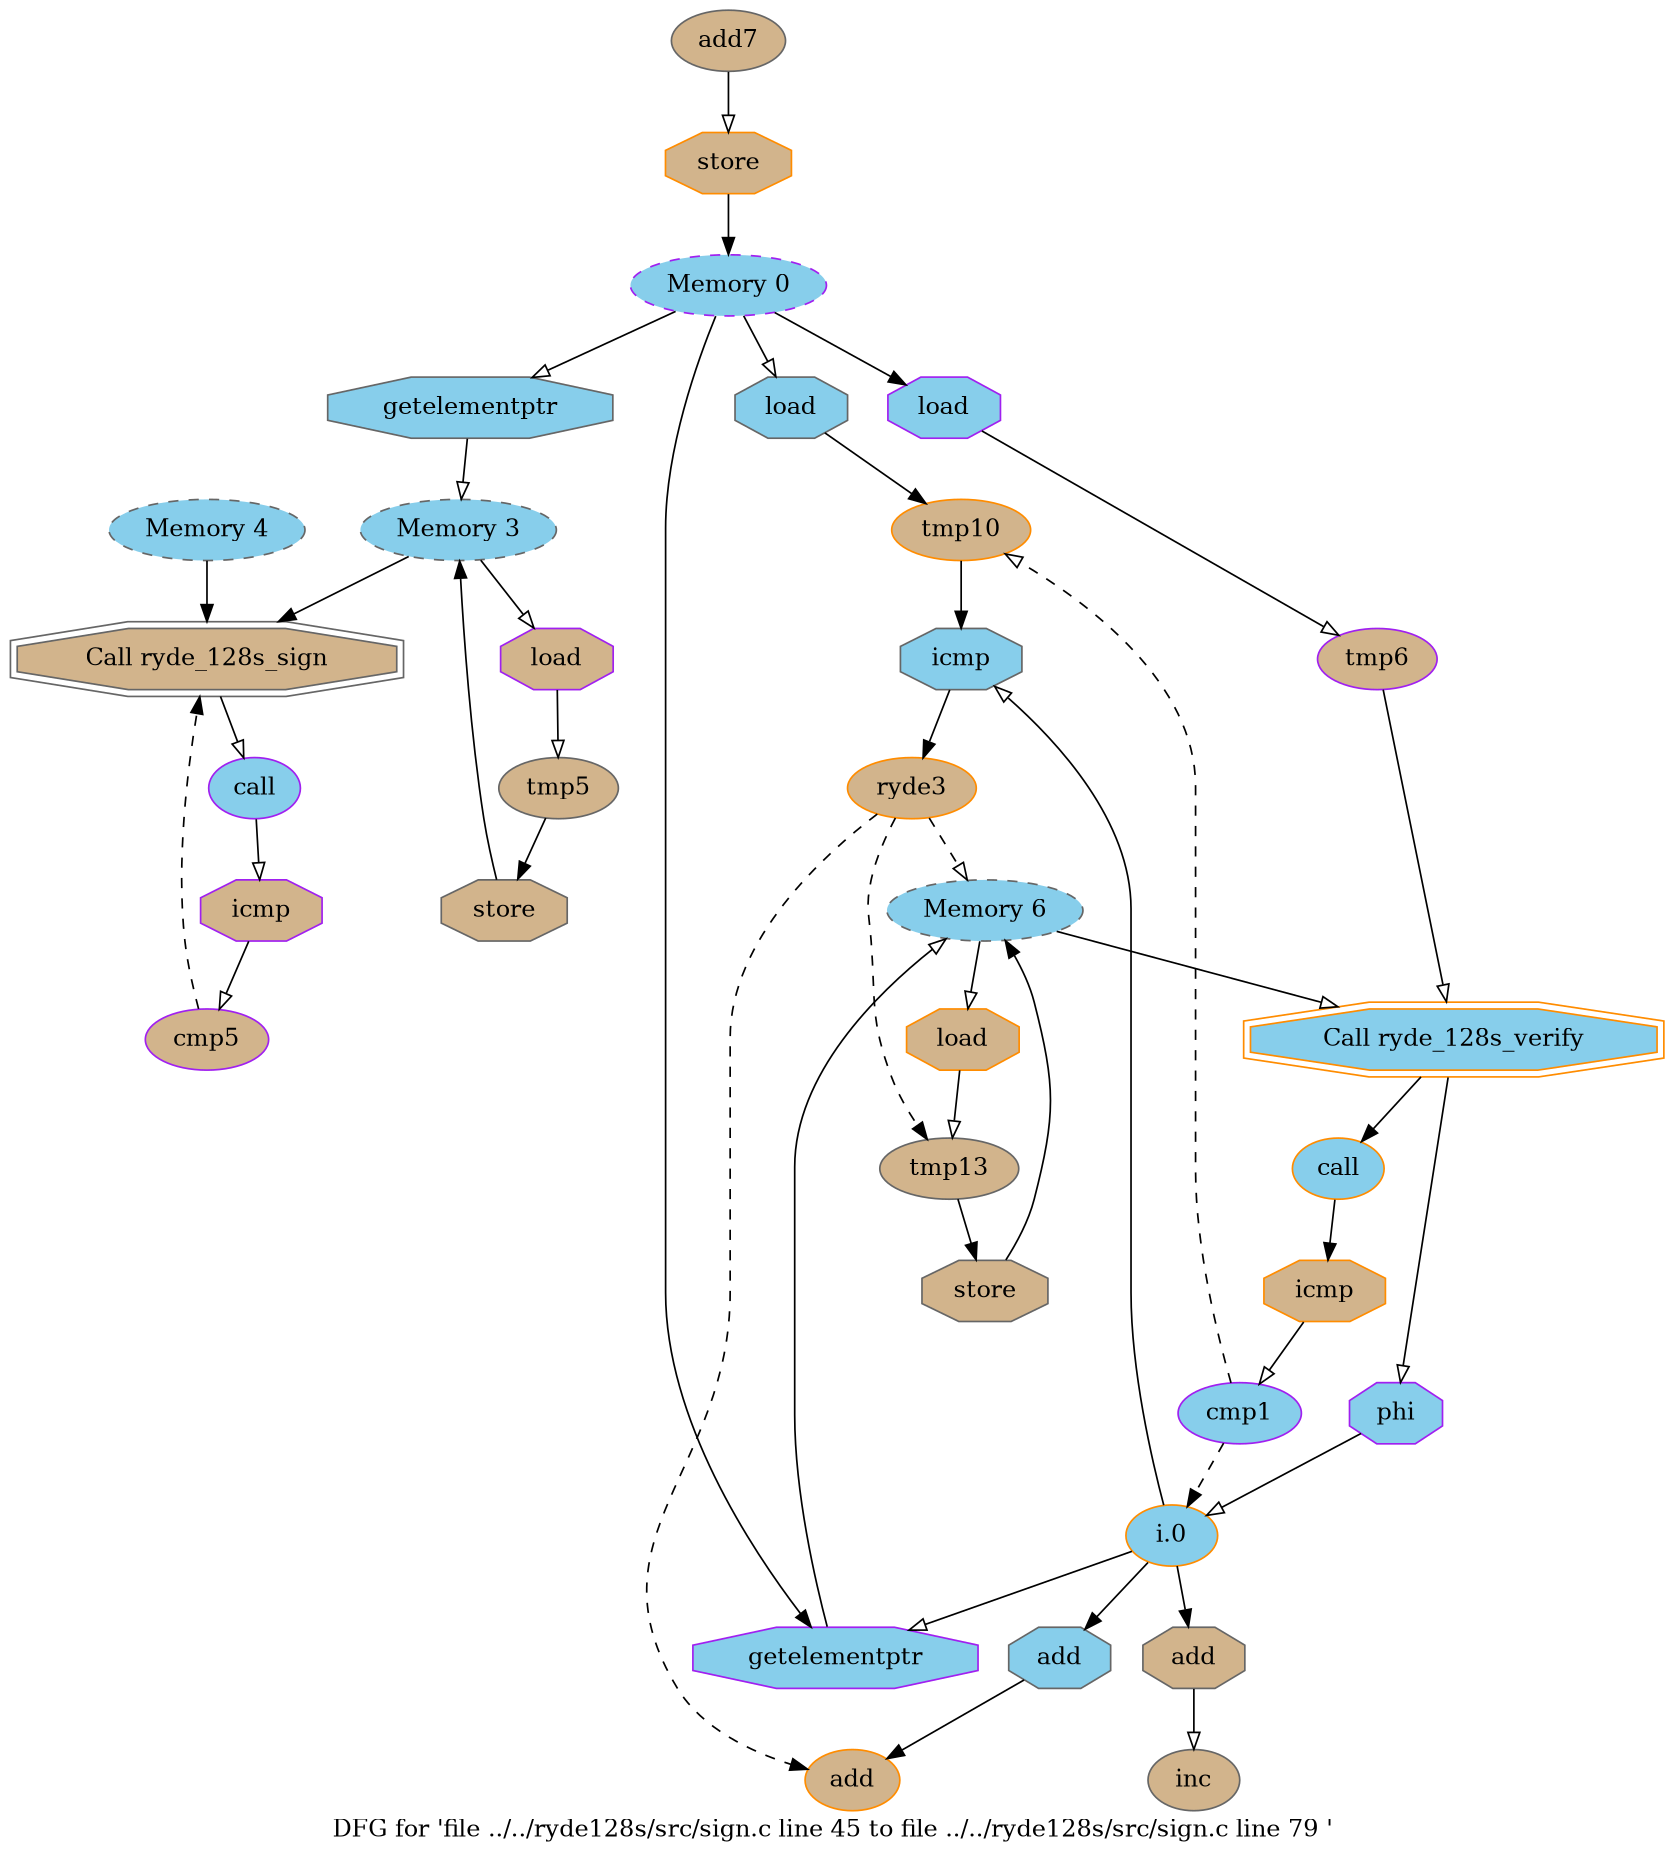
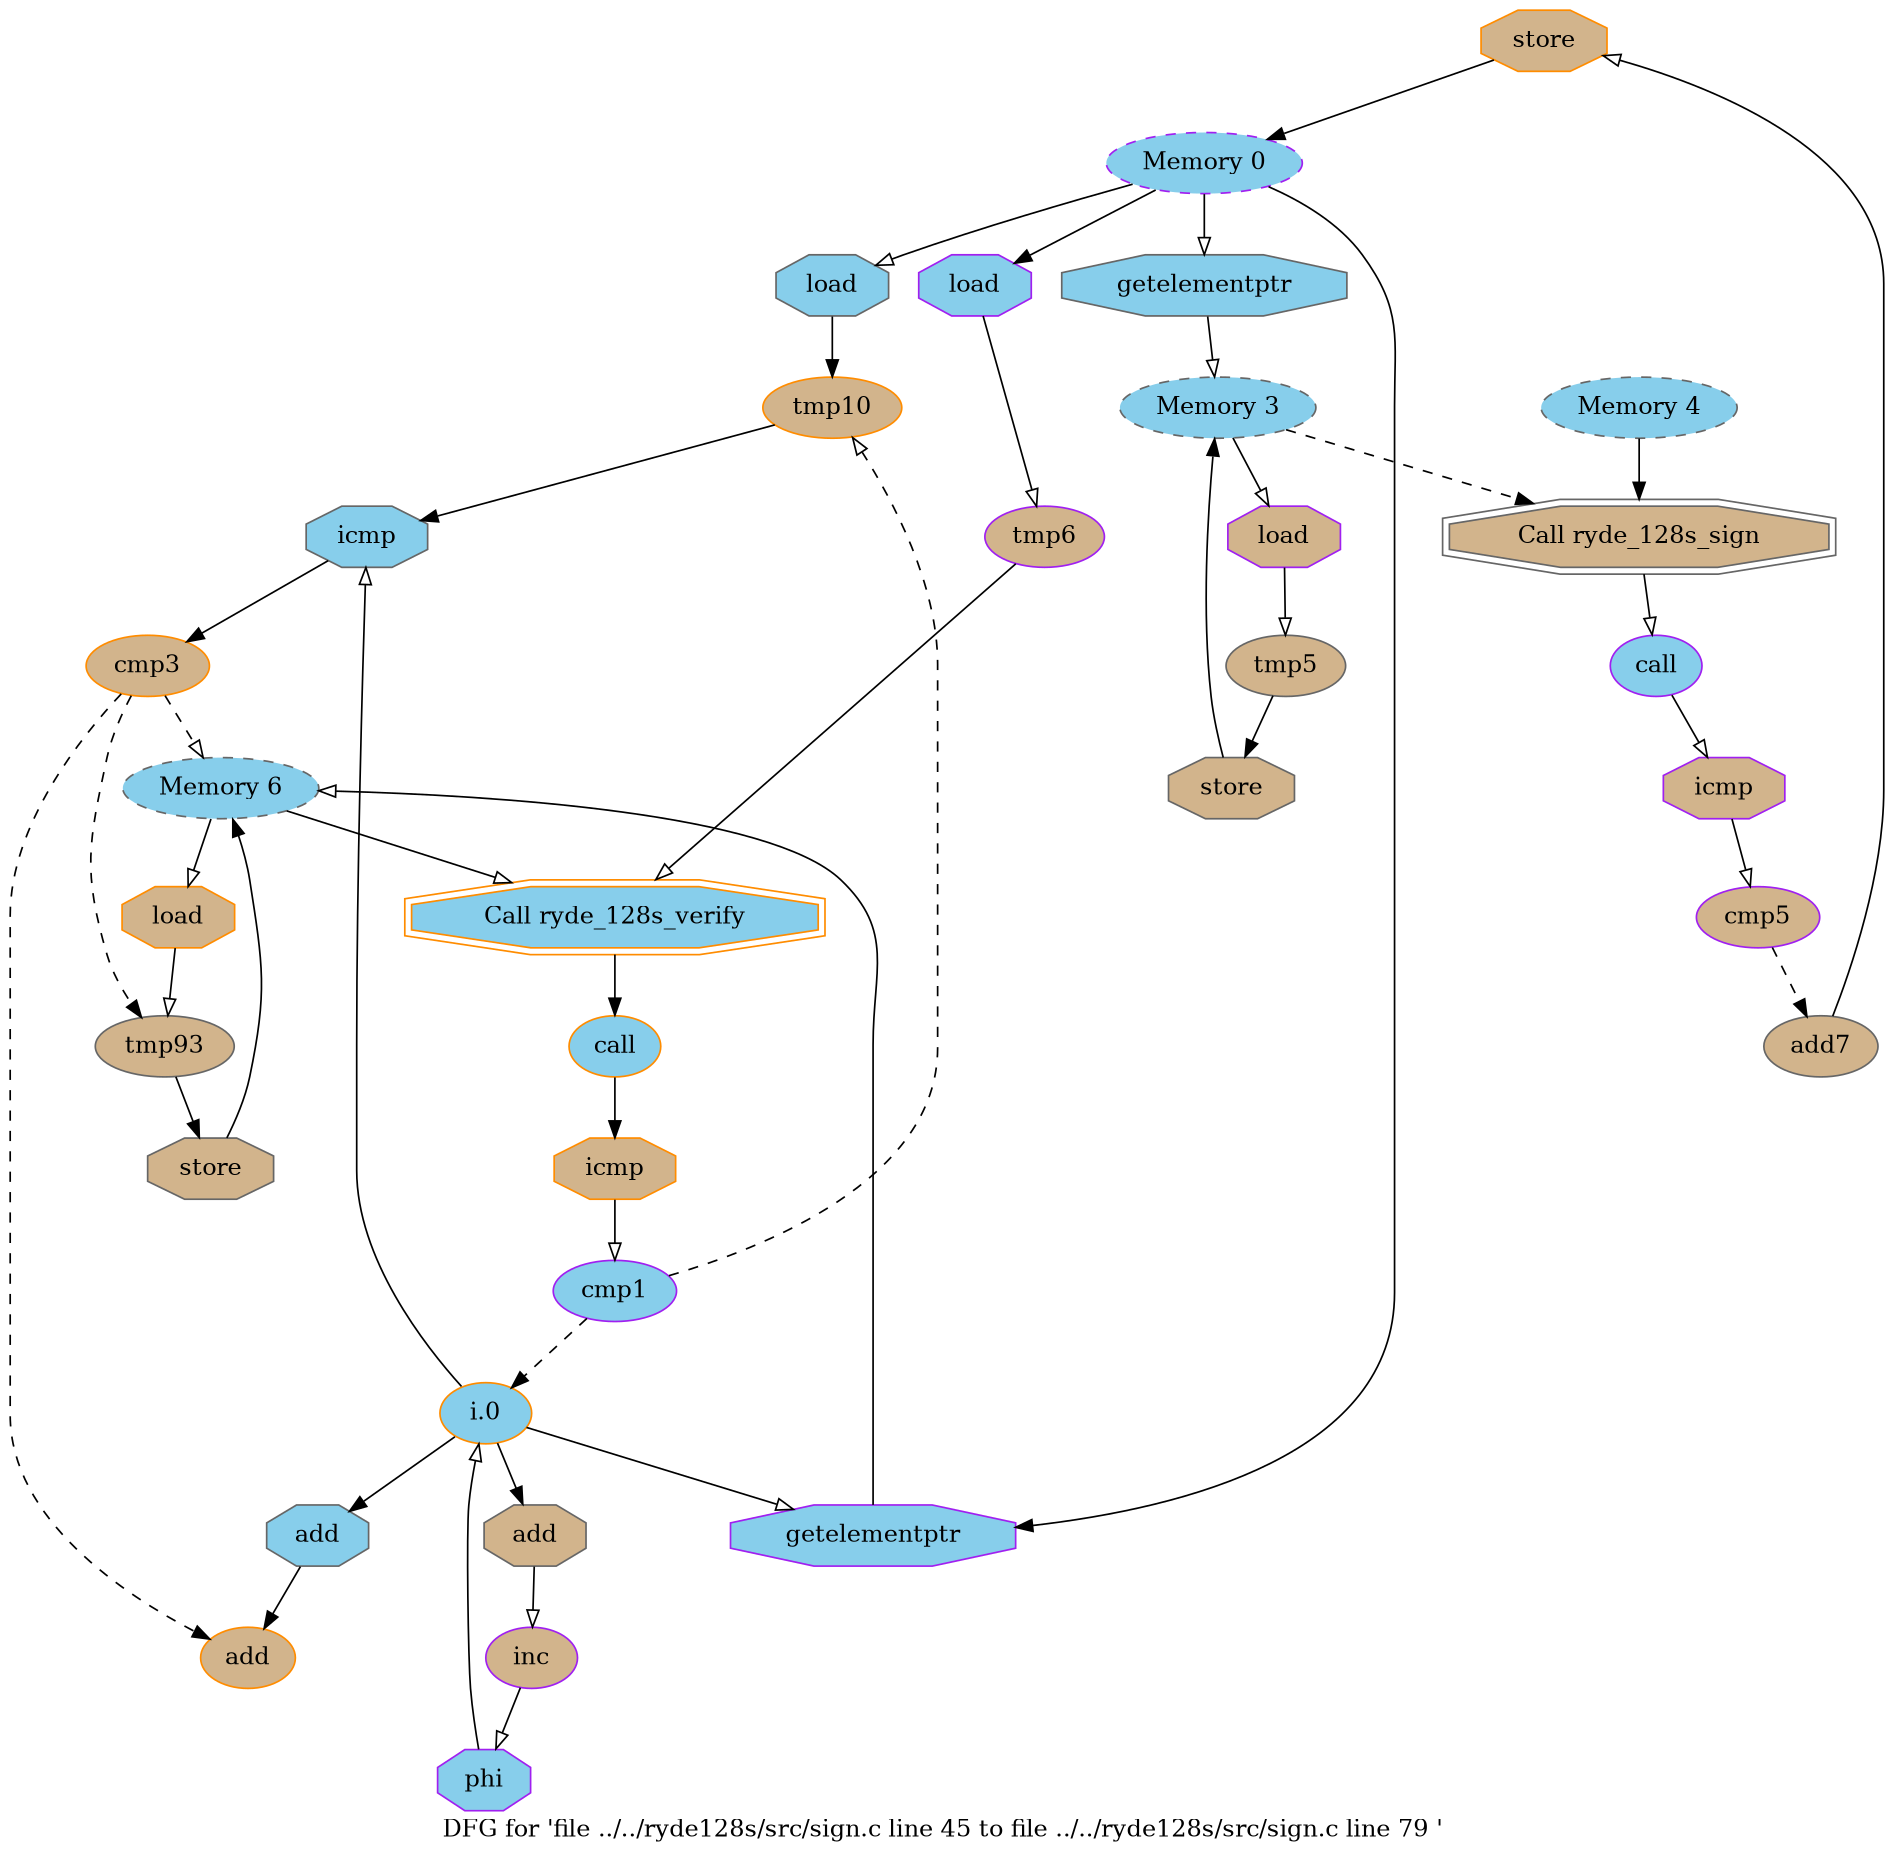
  digraph {
    label="DFG for 'file ../../ryde128s/src/sign.c line 45 to file ../../ryde128s/src/sign.c line 79 ' "
    node [color=gray40 fillcolor=tan shape=ellipse style="solid,filled"]
    edge [arrowhead=onormal]
    n1 [color=darkorange label=store shape=octagon]
    n2 [color=purple fillcolor=skyblue label="Memory 0" style="dashed,filled"]
    n3 [fillcolor=skyblue label=getelementptr shape=octagon]
    n4 [fillcolor=skyblue label=load shape=octagon]
    n5 [color=purple fillcolor=skyblue label=getelementptr shape=octagon]
    n6 [color=purple fillcolor=skyblue label=load shape=octagon]
    n7 [fillcolor=skyblue label="Memory 3" style="dashed,filled"]
    n8 [color=darkorange label=tmp10]
    n9 [fillcolor=skyblue label="Memory 6" style="dashed,filled"]
    n10 [color=purple label=tmp6]
    n11 [color=darkorange label=load shape=octagon]
    n12 [color=darkorange fillcolor=skyblue label="Call ryde_128s_verify" shape=doubleoctagon]
-   n13 [label=tmp13]
+   n13 [label=tmp93]
    n14 [color=darkorange fillcolor=skyblue label=call]
    n15 [label=store shape=octagon]
    n16 [color=darkorange label=icmp shape=octagon]
    n17 [label="Call ryde_128s_sign" shape=doubleoctagon]
    n18 [color=purple fillcolor=skyblue label=call]
    n19 [color=purple label=icmp shape=octagon]
    n20 [color=purple label=cmp5]
    n21 [fillcolor=skyblue label="Memory 4" style="dashed,filled"]
    n22 [label=add7]
    n23 [label=store shape=octagon]
    n24 [color=purple label=load shape=octagon]
    n25 [label=tmp5]
    n26 [fillcolor=skyblue label=icmp shape=octagon]
    n27 [color=darkorange label=add]
    n28 [fillcolor=skyblue label=add shape=octagon]
-   n29 [color=darkorange label=ryde3]
-   n30 [label=inc]
+   n29 [color=darkorange label=cmp3]
+   n30 [color=purple label=inc]
    n31 [color=purple fillcolor=skyblue label=phi shape=octagon]
    n32 [color=darkorange fillcolor=skyblue label="i.0"]
    n33 [color=purple fillcolor=skyblue label=cmp1]
    n34 [label=add shape=octagon]
    n1 -> n2 [arrowhead=normal]
    n2 -> n3
    n2 -> n4
    n2 -> n5 [arrowhead=normal]
    n2 -> n6 [arrowhead=normal]
    n3 -> n7
    n4 -> n8 [arrowhead=normal]
    n5 -> n9
    n6 -> n10
-   n7 -> n17 [arrowhead=normal]
+   n7 -> n17 [arrowhead=normal style=dashed]
    n7 -> n24
    n8 -> n26 [arrowhead=normal]
    n9 -> n11
    n9 -> n12
    n10 -> n12
    n11 -> n13
    n12 -> n14 [arrowhead=normal]
    n13 -> n15 [arrowhead=normal]
    n14 -> n16 [arrowhead=normal]
    n15 -> n9 [arrowhead=normal]
    n16 -> n33
    n17 -> n18
    n18 -> n19
    n19 -> n20
-   n20 -> n17 [arrowhead=normal style=dashed]
+   n20 -> n22 [arrowhead=normal style=dashed]
    n21 -> n17 [arrowhead=normal]
    n22 -> n1
    n23 -> n7 [arrowhead=normal]
    n24 -> n25
    n25 -> n23 [arrowhead=normal]
    n26 -> n29 [arrowhead=normal]
    n28 -> n27 [arrowhead=normal]
    n29 -> n9 [style=dashed]
    n29 -> n13 [arrowhead=normal style=dashed]
    n29 -> n27 [arrowhead=normal style=dashed]
-   n12 -> n31
+   n30 -> n31
    n31 -> n32
    n32 -> n5
    n32 -> n26
    n32 -> n28 [arrowhead=normal]
    n32 -> n34 [arrowhead=normal]
    n33 -> n8 [style=dashed]
    n33 -> n32 [arrowhead=normal style=dashed]
    n34 -> n30
  }
